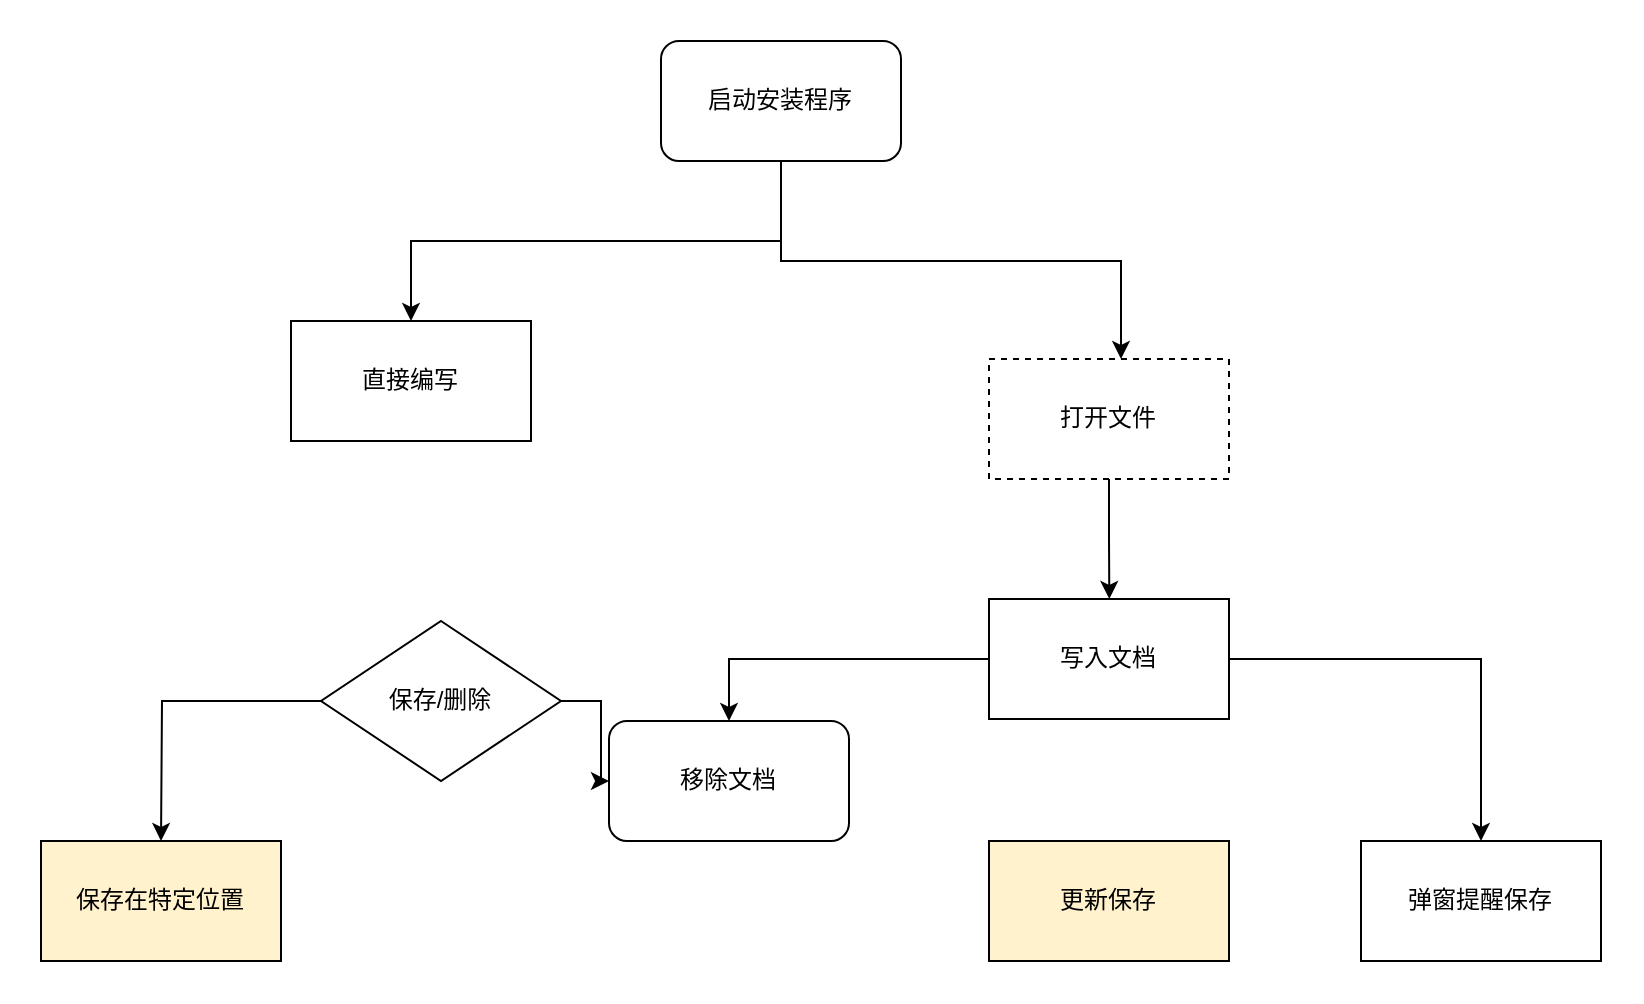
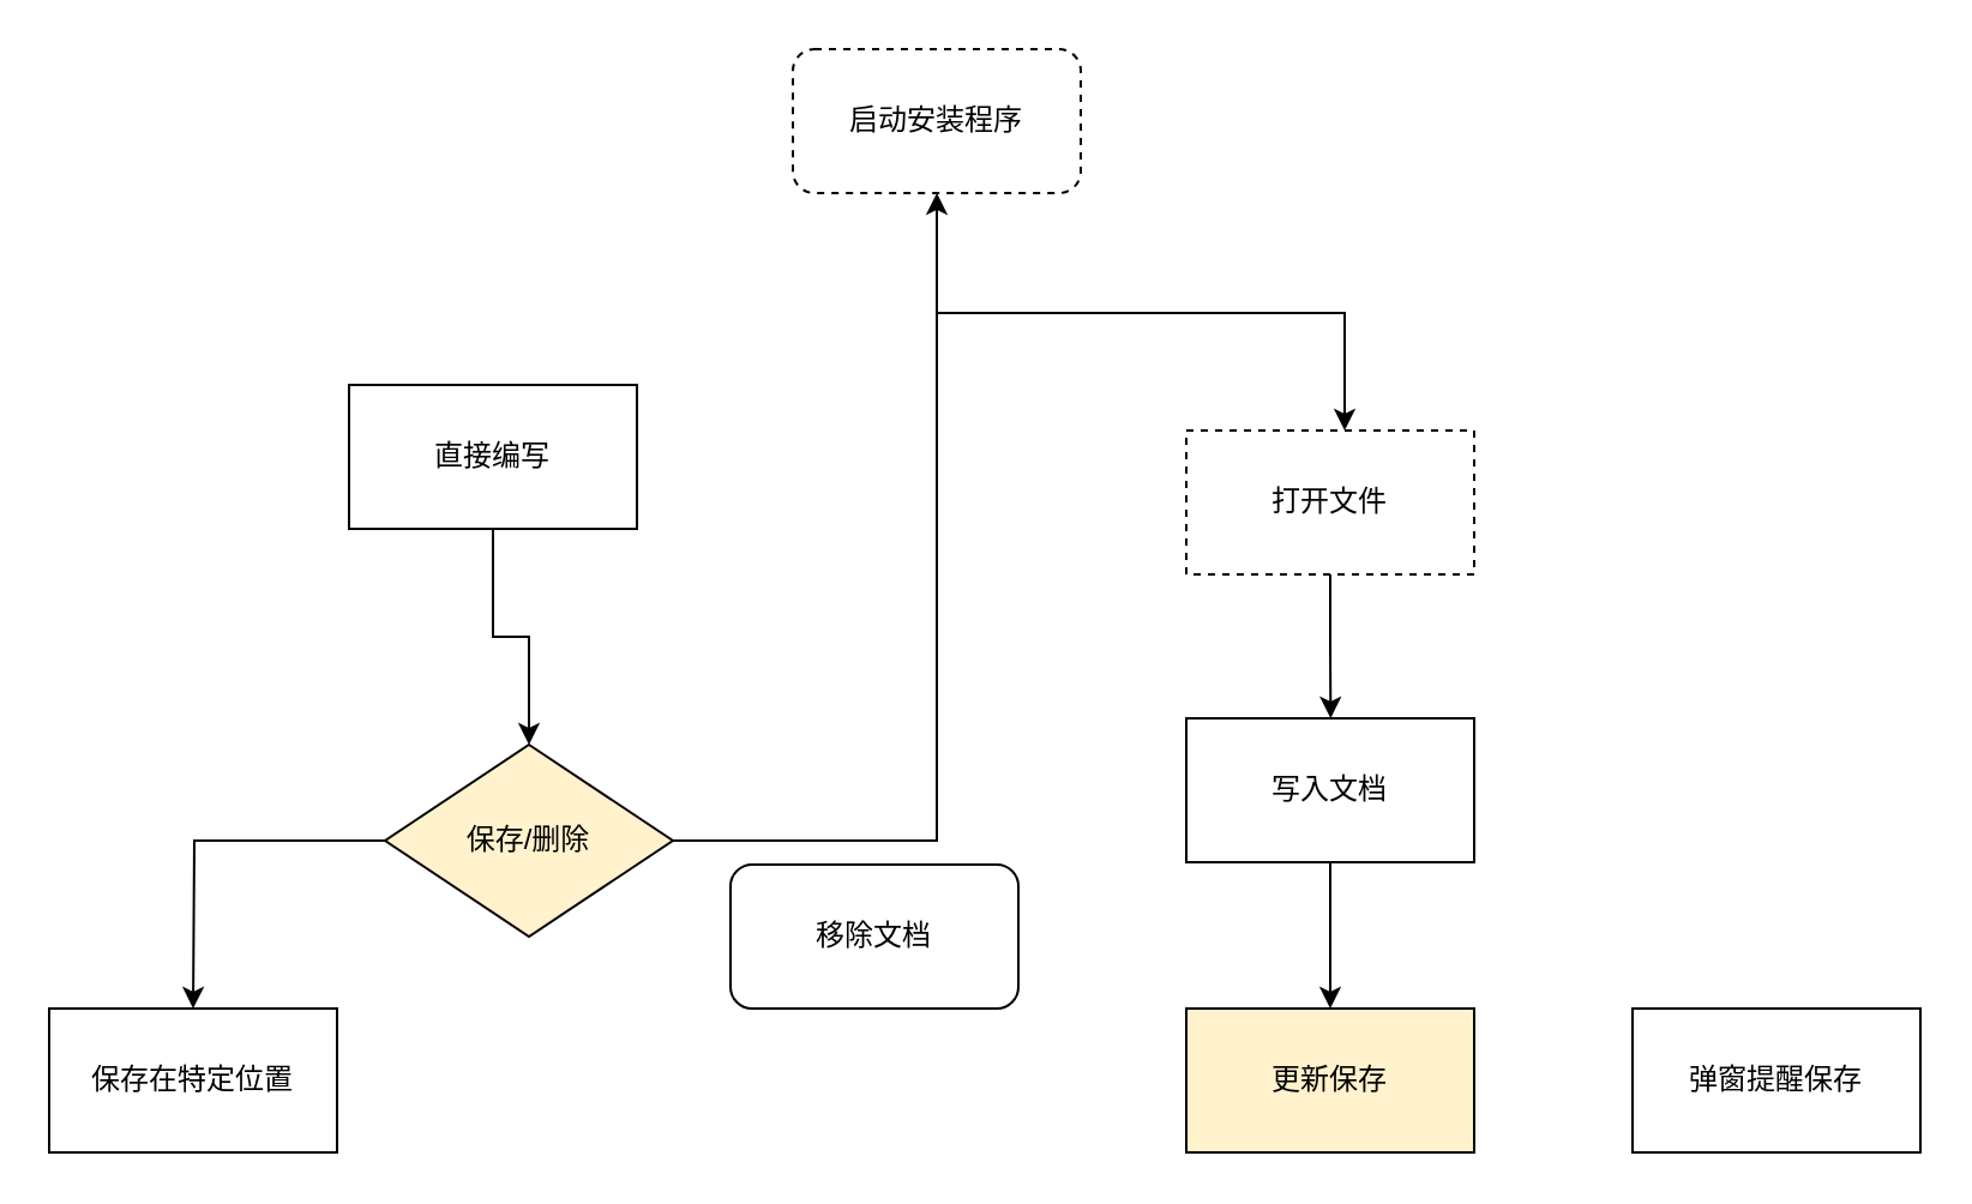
  <mxCell id="0" />
  <mxCell id="1" parent="0" />
- <mxCell id="2" style="edgeStyle=orthogonalEdgeStyle;rounded=0;orthogonalLoop=1;jettySize=auto;html=1;exitX=0.5;exitY=1;exitDx=0;exitDy=0;" edge="1" parent="1" source="3" target="5"><mxGeometry relative="1" as="geometry" /></mxCell>
- <mxCell id="3" value="启动安装程序" style="rounded=1;whiteSpace=wrap;html=1;" vertex="1" parent="1"><mxGeometry x="330" y="20" width="120" height="60" as="geometry" /></mxCell>
+ <mxCell id="3" value="启动安装程序" style="rounded=1;whiteSpace=wrap;html=1;dashed=1;" vertex="1" parent="1"><mxGeometry x="330" y="20" width="120" height="60" as="geometry" /></mxCell>
+ <mxCell id="4" style="edgeStyle=orthogonalEdgeStyle;rounded=0;orthogonalLoop=1;jettySize=auto;html=1;exitX=0.5;exitY=1;exitDx=0;exitDy=0;" edge="1" parent="1" source="5" target="8"><mxGeometry relative="1" as="geometry" /></mxCell>
  <mxCell id="5" value="直接编写" style="rounded=0;whiteSpace=wrap;html=1;" vertex="1" parent="1"><mxGeometry x="145" y="160" width="120" height="60" as="geometry" /></mxCell>
  <mxCell id="6" style="edgeStyle=orthogonalEdgeStyle;rounded=0;orthogonalLoop=1;jettySize=auto;html=1;exitX=0;exitY=0.5;exitDx=0;exitDy=0;" edge="1" parent="1" source="8"><mxGeometry relative="1" as="geometry"><mxPoint x="80" y="420" as="targetPoint" /></mxGeometry></mxCell>
- <mxCell id="7" style="edgeStyle=orthogonalEdgeStyle;rounded=0;orthogonalLoop=1;jettySize=auto;html=1;exitX=1;exitY=0.5;exitDx=0;exitDy=0;" edge="1" parent="1" source="8" target="10"><mxGeometry relative="1" as="geometry" /></mxCell>
- <mxCell id="8" value="保存/删除" style="rhombus;whiteSpace=wrap;html=1;" vertex="1" parent="1"><mxGeometry x="160" y="310" width="120" height="80" as="geometry" /></mxCell>
- <mxCell id="9" value="保存在特定位置" style="rounded=0;whiteSpace=wrap;html=1;fillColor=#fff2cc;" vertex="1" parent="1"><mxGeometry x="20" y="420" width="120" height="60" as="geometry" /></mxCell>
+ <mxCell id="7" style="edgeStyle=orthogonalEdgeStyle;rounded=0;orthogonalLoop=1;jettySize=auto;html=1;exitX=1;exitY=0.5;exitDx=0;exitDy=0;" edge="1" parent="1" source="8" target="3"><mxGeometry relative="1" as="geometry" /></mxCell>
+ <mxCell id="8" value="保存/删除" style="rhombus;whiteSpace=wrap;html=1;fillColor=#fff2cc;" vertex="1" parent="1"><mxGeometry x="160" y="310" width="120" height="80" as="geometry" /></mxCell>
+ <mxCell id="9" value="保存在特定位置" style="rounded=0;whiteSpace=wrap;html=1;" vertex="1" parent="1"><mxGeometry x="20" y="420" width="120" height="60" as="geometry" /></mxCell>
  <mxCell id="10" value="移除文档" style="rounded=1;whiteSpace=wrap;html=1;" vertex="1" parent="1"><mxGeometry x="304" y="360" width="120" height="60" as="geometry" /></mxCell>
  <mxCell id="11" style="edgeStyle=orthogonalEdgeStyle;rounded=0;orthogonalLoop=1;jettySize=auto;html=1;exitX=0.5;exitY=1;exitDx=0;exitDy=0;" edge="1" parent="1" source="12"><mxGeometry relative="1" as="geometry"><mxPoint x="554.167" y="299" as="targetPoint" /></mxGeometry></mxCell>
  <mxCell id="12" value="打开文件" style="rounded=0;whiteSpace=wrap;html=1;dashed=1;" vertex="1" parent="1"><mxGeometry x="494" y="179" width="120" height="60" as="geometry" /></mxCell>
- <mxCell id="13" style="edgeStyle=orthogonalEdgeStyle;rounded=0;orthogonalLoop=1;jettySize=auto;html=1;" edge="1" parent="1" source="15" target="10"><mxGeometry relative="1" as="geometry" /></mxCell>
- <mxCell id="14" style="edgeStyle=orthogonalEdgeStyle;rounded=0;orthogonalLoop=1;jettySize=auto;html=1;" edge="1" parent="1" source="15" target="18"><mxGeometry relative="1" as="geometry" /></mxCell>
+ <mxCell id="13" style="edgeStyle=orthogonalEdgeStyle;rounded=0;orthogonalLoop=1;jettySize=auto;html=1;" edge="1" parent="1" source="15" target="16"><mxGeometry relative="1" as="geometry" /></mxCell>
  <mxCell id="15" value="写入文档" style="rounded=0;whiteSpace=wrap;html=1;" vertex="1" parent="1"><mxGeometry x="494" y="299" width="120" height="60" as="geometry" /></mxCell>
  <mxCell id="16" value="更新保存" style="rounded=0;whiteSpace=wrap;html=1;fillColor=#fff2cc;" vertex="1" parent="1"><mxGeometry x="494" y="420" width="120" height="60" as="geometry" /></mxCell>
  <mxCell id="17" style="edgeStyle=orthogonalEdgeStyle;rounded=0;orthogonalLoop=1;jettySize=auto;html=1;exitX=0.5;exitY=1;exitDx=0;exitDy=0;" edge="1" parent="1" target="12"><mxGeometry relative="1" as="geometry"><mxPoint x="390" y="110" as="sourcePoint" /><mxPoint x="560" y="210" as="targetPoint" /><Array as="points"><mxPoint x="390" y="130" /><mxPoint x="560" y="130" /></Array></mxGeometry></mxCell>
  <mxCell id="18" value="弹窗提醒保存" style="rounded=0;whiteSpace=wrap;html=1;" vertex="1" parent="1"><mxGeometry x="680" y="420" width="120" height="60" as="geometry" /></mxCell>
